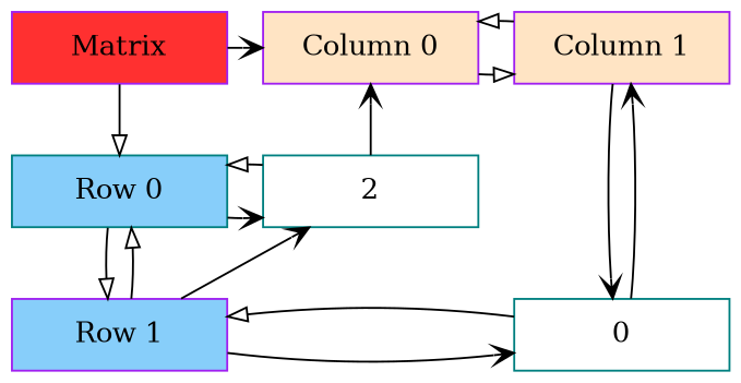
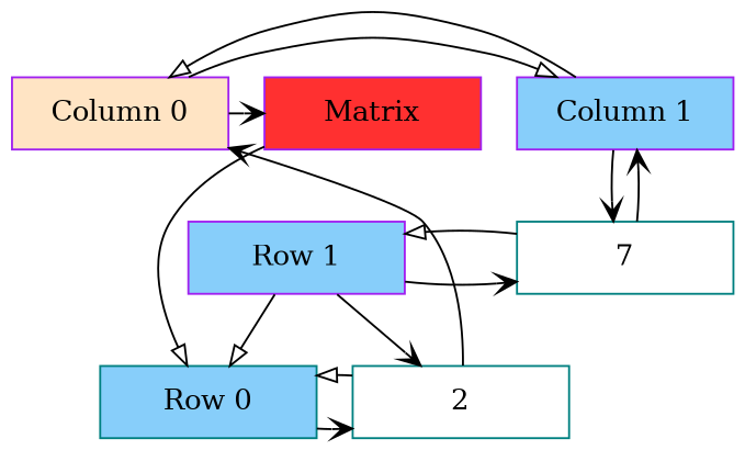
  digraph {
    node [color=purple group=1 shape=box style=filled]
    edge [arrowhead=vee]
    n1 [fillcolor=firebrick1 label=Matrix width=1.5]
    n2 [fillcolor=bisque1 group=2 label="Column 0" width=1.5]
-   n3 [fillcolor=bisque1 group=3 label="Column 1" width=1.5]
+   n3 [fillcolor=lightskyblue group=3 label="Column 1" width=1.5]
    n4 [color=teal fillcolor=lightskyblue label="Row 0" width=1.5]
    n5 [color=teal group=2 label=2 width=1.5 style=""]
    n6 [fillcolor=lightskyblue label="Row 1" width=1.5]
-   n7 [color=teal group=3 label=0 width=1.5 style=""]
+   n7 [color=teal group=3 label=7 width=1.5 style=""]
    subgraph sub_1 {
      rank=same
      n1
      n2
      n3
    }
    subgraph sub_2 {
      rank=same
      n4
      n5
    }
    subgraph sub_3 {
      rank=same
      n6
      n7
    }
    subgraph sub_4 {
      rank=same
    }
-   n1 -> n2
+   n2 -> n1
    n1 -> n4 [arrowhead=onormal]
    n2 -> n3 [arrowhead=onormal]
    n3 -> n2 [arrowhead=onormal]
    n3 -> n7
    n4 -> n5
-   n4 -> n6 [arrowhead=onormal]
    n5 -> n2
    n5 -> n4 [arrowhead=onormal]
    n6 -> n4 [arrowhead=onormal]
    n6 -> n5
    n6 -> n7
    n7 -> n3
    n7 -> n6 [arrowhead=onormal]
  }
